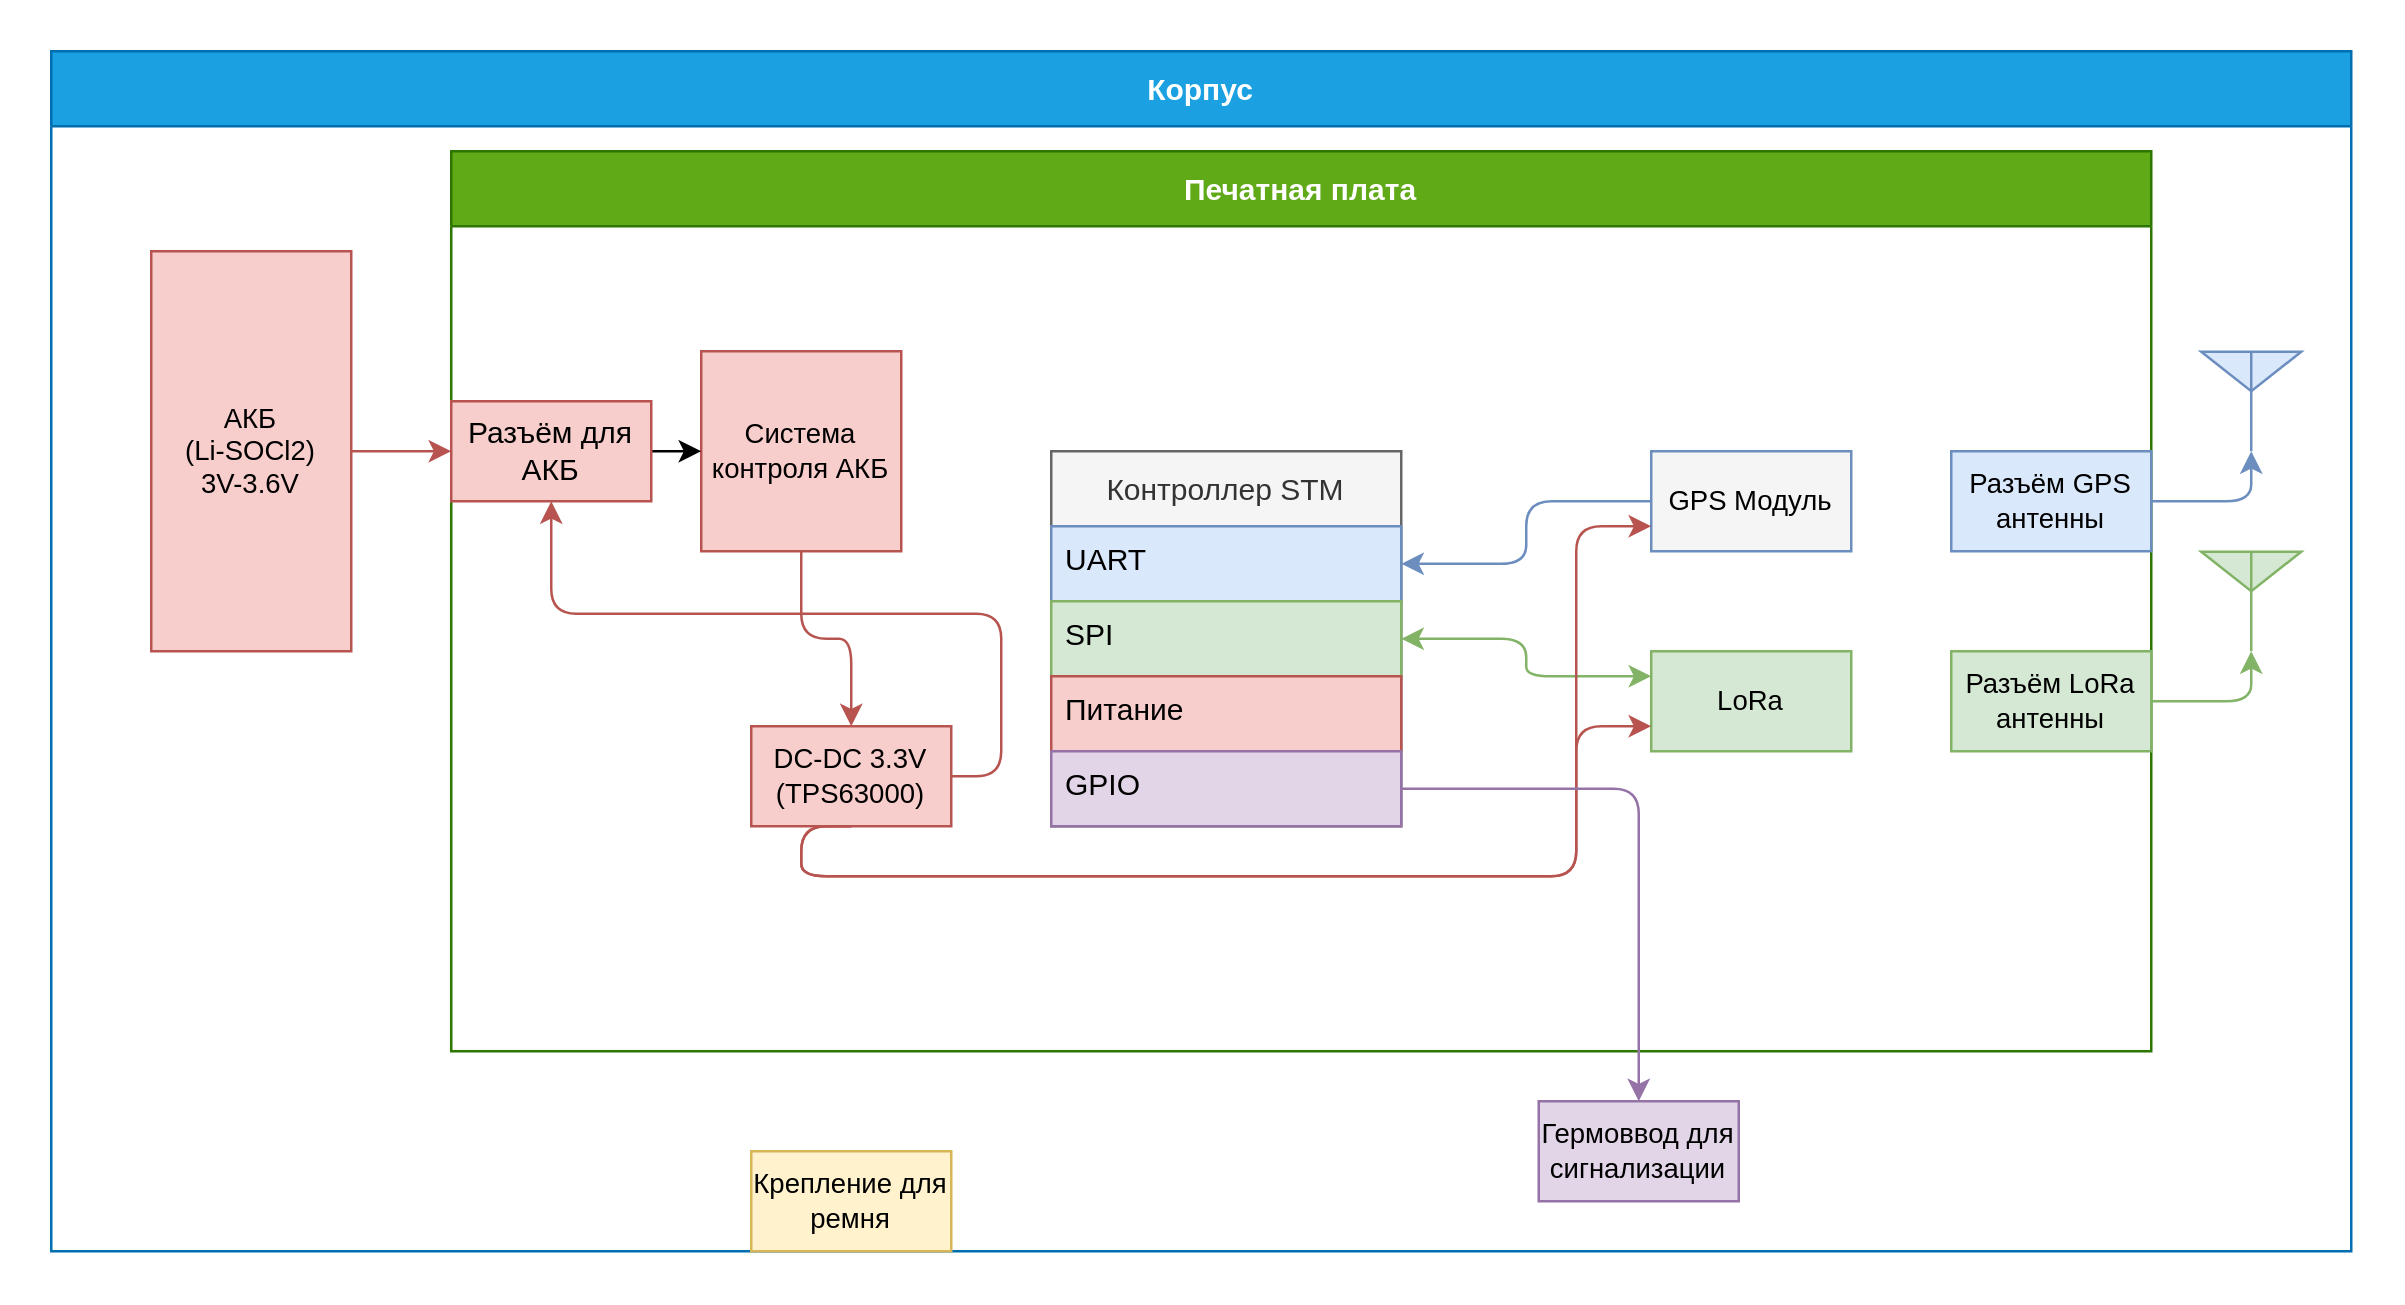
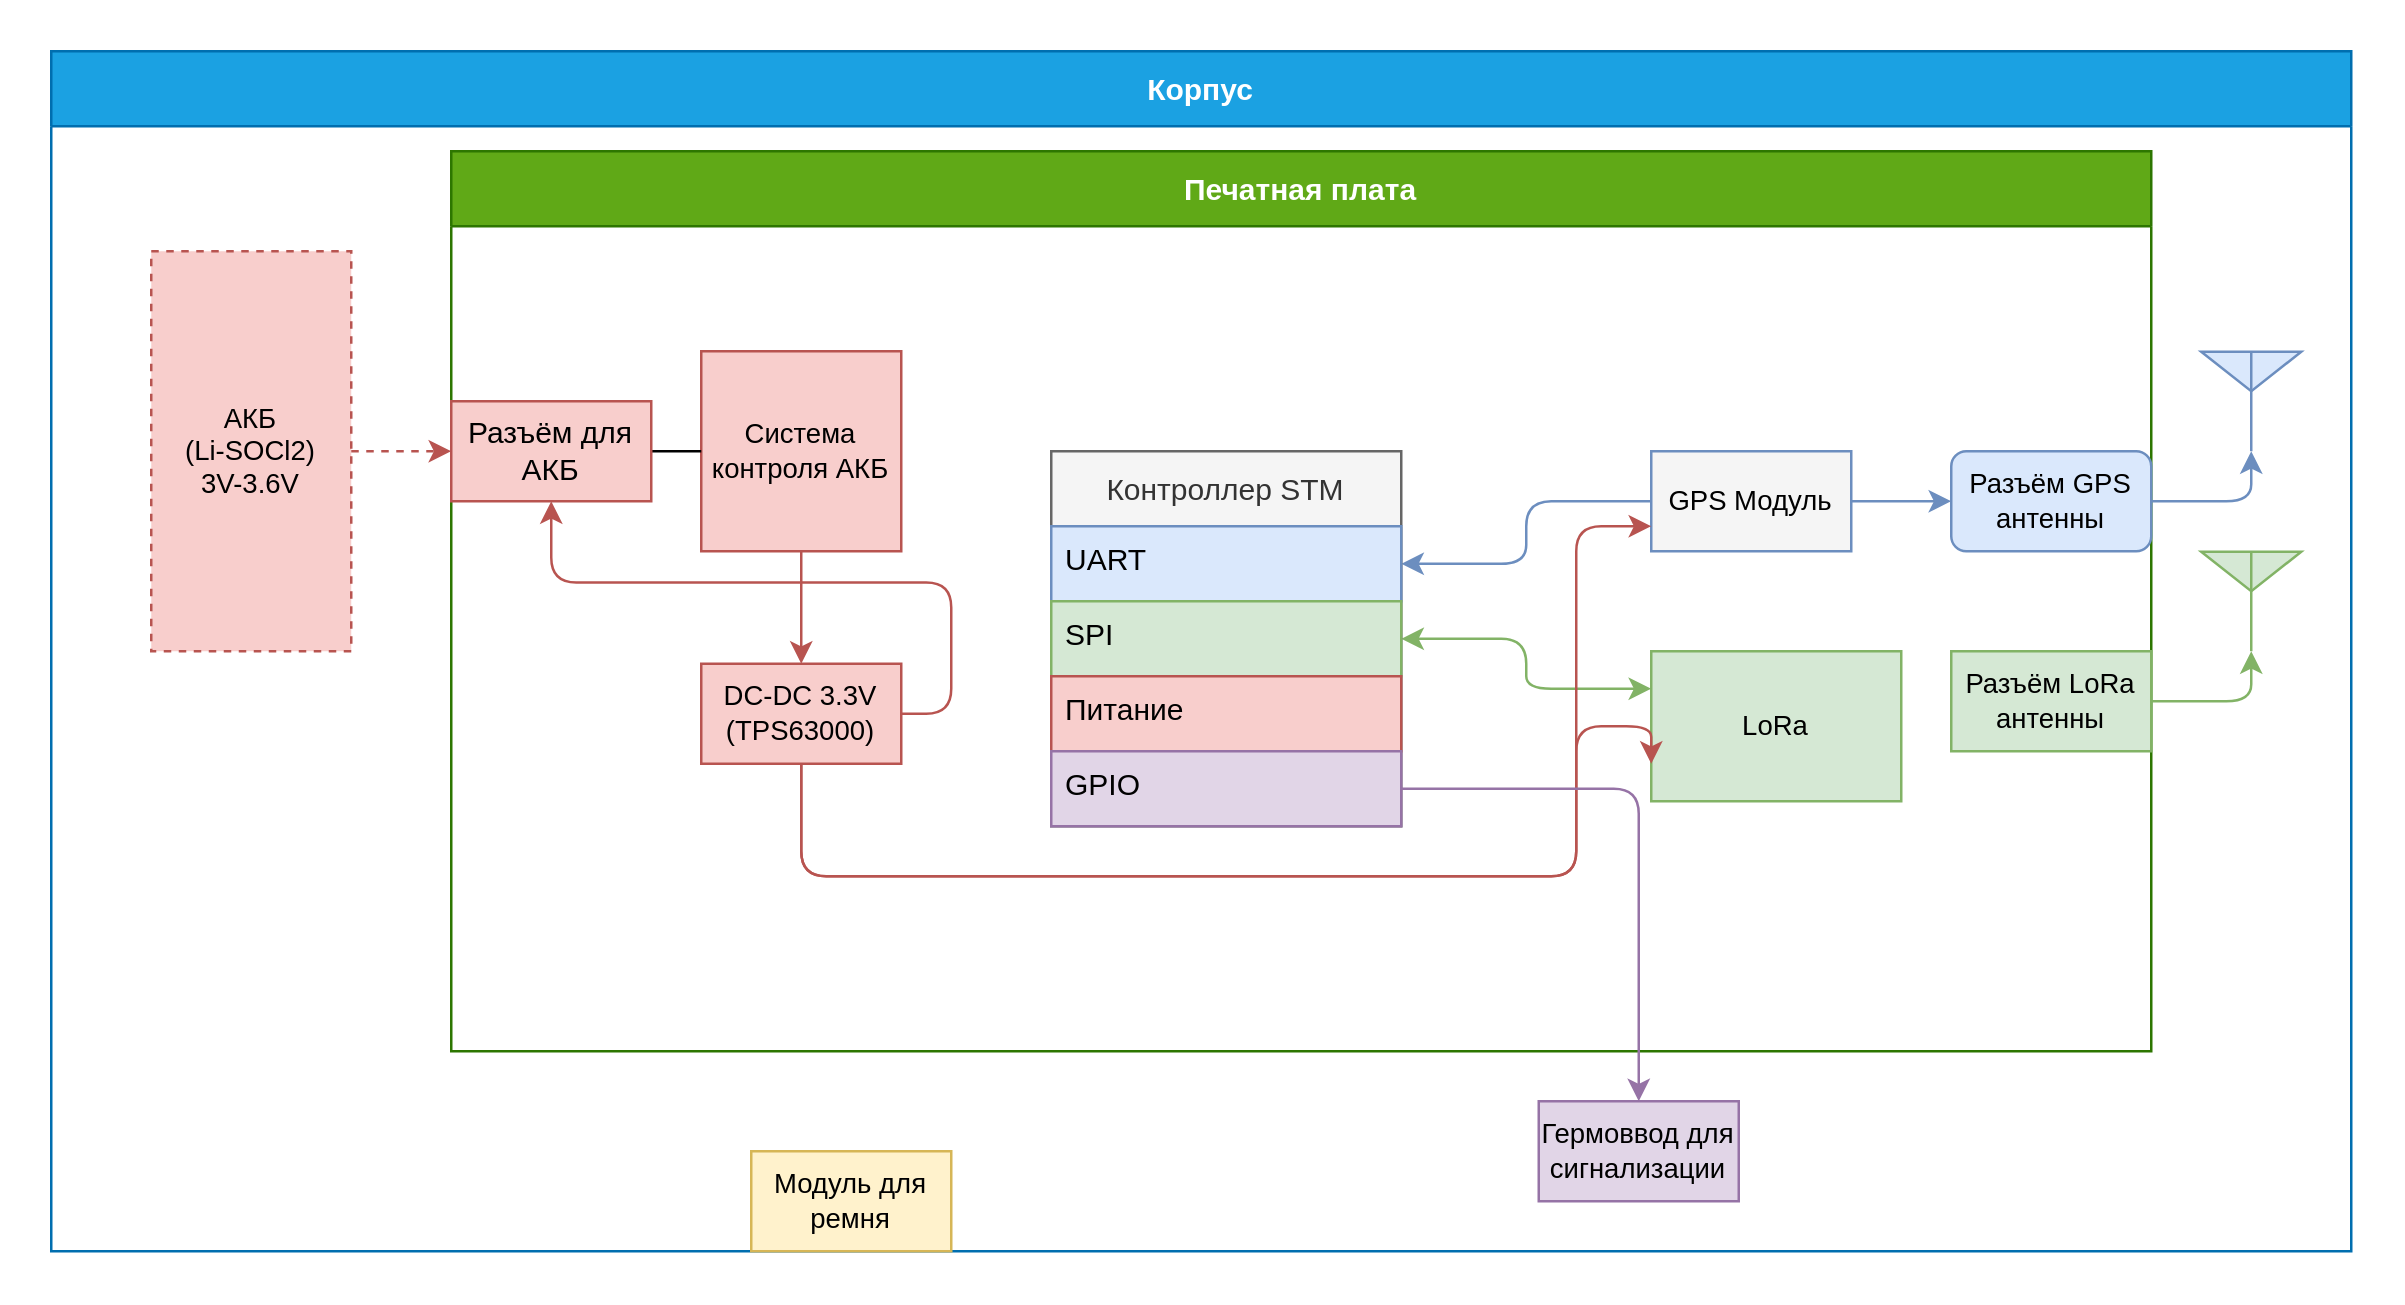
  <mxCell id="0" />
  <mxCell id="1" parent="0" />
  <mxCell id="2" value="Корпус" style="swimlane;startSize=30;fillColor=#1ba1e2;fontColor=#ffffff;strokeColor=#006EAF;" vertex="1" parent="1"><mxGeometry x="20" y="20" width="920" height="480" as="geometry" /></mxCell>
  <mxCell id="3" value="Печатная плата" style="swimlane;startSize=30;fillColor=#60a917;fontColor=#ffffff;strokeColor=#2D7600;" vertex="1" parent="2"><mxGeometry x="160" y="40" width="680" height="360" as="geometry" /></mxCell>
+ <mxCell id="4" style="edgeStyle=orthogonalEdgeStyle;rounded=1;orthogonalLoop=1;jettySize=auto;html=1;exitX=1;exitY=0.5;exitDx=0;exitDy=0;entryX=0;entryY=0.5;entryDx=0;entryDy=0;fillColor=#dae8fc;strokeColor=#6c8ebf;" edge="1" parent="3" source="5" target="22"><mxGeometry relative="1" as="geometry" /></mxCell>
  <mxCell id="5" value="&lt;font style=&quot;font-size: 11px&quot;&gt;GPS Модуль&lt;/font&gt;" style="rounded=0;whiteSpace=wrap;html=1;fontSize=11;fillColor=#f5f5f5;strokeColor=#6c8ebf;" parent="3" vertex="1"><mxGeometry x="480" y="120" width="80" height="40" as="geometry" /></mxCell>
- <mxCell id="6" value="&lt;font style=&quot;font-size: 11px&quot;&gt;LoRa&lt;br&gt;&lt;/font&gt;" style="rounded=0;whiteSpace=wrap;html=1;fontSize=11;fillColor=#d5e8d4;strokeColor=#82b366;" parent="3" vertex="1"><mxGeometry x="480" y="200" width="80" height="40" as="geometry" /></mxCell>
+ <mxCell id="6" value="&lt;font style=&quot;font-size: 11px&quot;&gt;LoRa&lt;br&gt;&lt;/font&gt;" style="rounded=0;whiteSpace=wrap;html=1;fontSize=11;fillColor=#d5e8d4;strokeColor=#82b366;" parent="3" vertex="1"><mxGeometry x="480" y="200" width="100" height="60" as="geometry" /></mxCell>
  <mxCell id="7" value="Система контроля АКБ" style="rounded=0;whiteSpace=wrap;html=1;fontSize=11;fillColor=#f8cecc;strokeColor=#b85450;" parent="3" vertex="1"><mxGeometry x="100" y="80" width="80" height="80" as="geometry" /></mxCell>
  <mxCell id="8" value="" style="endArrow=classic;html=1;exitX=0;exitY=0.5;exitDx=0;exitDy=0;entryX=1;entryY=0.5;entryDx=0;entryDy=0;edgeStyle=elbowEdgeStyle;fillColor=#dae8fc;strokeColor=#6c8ebf;" parent="3" source="5" target="16" edge="1"><mxGeometry width="50" height="50" relative="1" as="geometry"><mxPoint x="380" y="210" as="sourcePoint" /><mxPoint x="380" y="110" as="targetPoint" /></mxGeometry></mxCell>
  <mxCell id="9" value="" style="endArrow=classic;startArrow=classic;html=1;entryX=0;entryY=0.25;entryDx=0;entryDy=0;exitX=1;exitY=0.5;exitDx=0;exitDy=0;edgeStyle=elbowEdgeStyle;fillColor=#d5e8d4;strokeColor=#82b366;" parent="3" source="17" target="6" edge="1"><mxGeometry width="50" height="50" relative="1" as="geometry"><mxPoint x="380" y="190" as="sourcePoint" /><mxPoint x="400" y="150" as="targetPoint" /></mxGeometry></mxCell>
  <mxCell id="10" style="edgeStyle=orthogonalEdgeStyle;rounded=1;orthogonalLoop=1;jettySize=auto;html=1;exitX=1;exitY=0.5;exitDx=0;exitDy=0;fillColor=#f8cecc;strokeColor=#b85450;" edge="1" parent="3" source="13" target="21"><mxGeometry relative="1" as="geometry" /></mxCell>
  <mxCell id="11" style="edgeStyle=orthogonalEdgeStyle;rounded=1;orthogonalLoop=1;jettySize=auto;html=1;exitX=0.5;exitY=1;exitDx=0;exitDy=0;entryX=0;entryY=0.75;entryDx=0;entryDy=0;fillColor=#f8cecc;strokeColor=#b85450;" edge="1" parent="3" source="13" target="6"><mxGeometry relative="1" as="geometry"><Array as="points"><mxPoint x="140" y="290" /><mxPoint x="450" y="290" /><mxPoint x="450" y="230" /></Array></mxGeometry></mxCell>
  <mxCell id="12" style="edgeStyle=orthogonalEdgeStyle;rounded=1;orthogonalLoop=1;jettySize=auto;html=1;exitX=0.5;exitY=1;exitDx=0;exitDy=0;entryX=0;entryY=0.75;entryDx=0;entryDy=0;fillColor=#f8cecc;strokeColor=#b85450;" edge="1" parent="3" source="13" target="5"><mxGeometry relative="1" as="geometry"><Array as="points"><mxPoint x="140" y="290" /><mxPoint x="450" y="290" /><mxPoint x="450" y="150" /></Array></mxGeometry></mxCell>
- <mxCell id="13" value="DC-DC 3.3V&lt;br&gt;&lt;div&gt;&lt;span&gt;(TPS63000)&lt;/span&gt;&lt;/div&gt;" style="rounded=0;whiteSpace=wrap;html=1;fontSize=11;fillColor=#f8cecc;strokeColor=#b85450;" parent="3" vertex="1"><mxGeometry x="120" y="230" width="80" height="40" as="geometry" /></mxCell>
+ <mxCell id="13" value="DC-DC 3.3V&lt;br&gt;&lt;div&gt;&lt;span&gt;(TPS63000)&lt;/span&gt;&lt;/div&gt;" style="rounded=0;whiteSpace=wrap;html=1;fontSize=11;fillColor=#f8cecc;strokeColor=#b85450;" parent="3" vertex="1"><mxGeometry x="100" y="205" width="80" height="40" as="geometry" /></mxCell>
  <mxCell id="14" style="edgeStyle=orthogonalEdgeStyle;rounded=1;orthogonalLoop=1;jettySize=auto;html=1;exitX=0.5;exitY=1;exitDx=0;exitDy=0;entryX=0.5;entryY=0;entryDx=0;entryDy=0;fillColor=#f8cecc;strokeColor=#b85450;" parent="3" source="7" target="13" edge="1"><mxGeometry relative="1" as="geometry" /></mxCell>
  <mxCell id="15" value="Контроллер STM" style="swimlane;fontStyle=0;childLayout=stackLayout;horizontal=1;startSize=30;horizontalStack=0;resizeParent=1;resizeParentMax=0;resizeLast=0;collapsible=1;marginBottom=0;fillColor=#f5f5f5;strokeColor=#666666;fontColor=#333333;" parent="3" vertex="1"><mxGeometry x="240" y="120" width="140" height="150" as="geometry" /></mxCell>
  <mxCell id="16" value="UART" style="text;align=left;verticalAlign=top;spacingLeft=4;spacingRight=4;overflow=hidden;rotatable=0;points=[[0,0.5],[1,0.5]];portConstraint=eastwest;fillColor=#dae8fc;strokeColor=#6c8ebf;" parent="15" vertex="1"><mxGeometry y="30" width="140" height="30" as="geometry" /></mxCell>
  <mxCell id="17" value="SPI" style="text;strokeColor=#82b366;fillColor=#d5e8d4;align=left;verticalAlign=top;spacingLeft=4;spacingRight=4;overflow=hidden;rotatable=0;points=[[0,0.5],[1,0.5]];portConstraint=eastwest;" parent="15" vertex="1"><mxGeometry y="60" width="140" height="30" as="geometry" /></mxCell>
  <mxCell id="18" value="Питание" style="text;strokeColor=#b85450;fillColor=#f8cecc;align=left;verticalAlign=top;spacingLeft=4;spacingRight=4;overflow=hidden;rotatable=0;points=[[0,0.5],[1,0.5]];portConstraint=eastwest;" parent="15" vertex="1"><mxGeometry y="90" width="140" height="30" as="geometry" /></mxCell>
  <mxCell id="19" value="GPIO" style="text;strokeColor=#9673a6;fillColor=#e1d5e7;align=left;verticalAlign=top;spacingLeft=4;spacingRight=4;overflow=hidden;rotatable=0;points=[[0,0.5],[1,0.5]];portConstraint=eastwest;" vertex="1" parent="15"><mxGeometry y="120" width="140" height="30" as="geometry" /></mxCell>
- <mxCell id="20" style="edgeStyle=orthogonalEdgeStyle;rounded=1;orthogonalLoop=1;jettySize=auto;html=1;exitX=1;exitY=0.5;exitDx=0;exitDy=0;entryX=0;entryY=0.5;entryDx=0;entryDy=0;" edge="1" parent="3" source="21" target="7"><mxGeometry relative="1" as="geometry" /></mxCell>
+ <mxCell id="20" style="edgeStyle=orthogonalEdgeStyle;rounded=1;orthogonalLoop=1;jettySize=auto;html=1;exitX=1;exitY=0.5;exitDx=0;exitDy=0;entryX=0;entryY=0.5;entryDx=0;entryDy=0;endArrow=none;" edge="1" parent="3" source="21" target="7"><mxGeometry relative="1" as="geometry" /></mxCell>
  <mxCell id="21" value="Разъём для АКБ" style="rounded=0;whiteSpace=wrap;html=1;fillColor=#f8cecc;strokeColor=#b85450;" vertex="1" parent="3"><mxGeometry y="100" width="80" height="40" as="geometry" /></mxCell>
- <mxCell id="22" value="&lt;font style=&quot;font-size: 11px&quot;&gt;Разъём GPS антенны&lt;/font&gt;" style="rounded=0;whiteSpace=wrap;html=1;fontSize=11;fillColor=#dae8fc;strokeColor=#6c8ebf;" vertex="1" parent="3"><mxGeometry x="600" y="120" width="80" height="40" as="geometry" /></mxCell>
+ <mxCell id="22" value="&lt;font style=&quot;font-size: 11px&quot;&gt;Разъём GPS антенны&lt;/font&gt;" style="whiteSpace=wrap;html=1;fontSize=11;fillColor=#dae8fc;strokeColor=#6c8ebf;rounded=1;" vertex="1" parent="3"><mxGeometry x="600" y="120" width="80" height="40" as="geometry" /></mxCell>
  <mxCell id="23" value="&lt;font style=&quot;font-size: 11px&quot;&gt;Разъём LoRa антенны&lt;/font&gt;" style="rounded=0;whiteSpace=wrap;html=1;fontSize=11;fillColor=#d5e8d4;strokeColor=#82b366;" vertex="1" parent="3"><mxGeometry x="600" y="200" width="80" height="40" as="geometry" /></mxCell>
  <mxCell id="24" value="" style="verticalLabelPosition=bottom;shadow=0;dashed=0;align=center;html=1;verticalAlign=top;shape=mxgraph.electrical.radio.aerial_-_antenna_2;fontSize=11;fillColor=#d5e8d4;strokeColor=#82b366;" parent="2" vertex="1"><mxGeometry x="860" y="200" width="40" height="40" as="geometry" /></mxCell>
  <mxCell id="25" value="" style="verticalLabelPosition=bottom;shadow=0;dashed=0;align=center;html=1;verticalAlign=top;shape=mxgraph.electrical.radio.aerial_-_antenna_2;fontSize=11;fillColor=#dae8fc;strokeColor=#6c8ebf;" parent="2" vertex="1"><mxGeometry x="860" y="120" width="40" height="40" as="geometry" /></mxCell>
- <mxCell id="26" value="АКБ&lt;br&gt;(Li-SOCl2)&lt;br&gt;3V-3.6V" style="rounded=0;whiteSpace=wrap;html=1;fontSize=11;fillColor=#f8cecc;strokeColor=#b85450;" parent="2" vertex="1"><mxGeometry x="40" y="80" width="80" height="160" as="geometry" /></mxCell>
- <mxCell id="27" style="edgeStyle=orthogonalEdgeStyle;rounded=0;orthogonalLoop=1;jettySize=auto;html=1;exitX=1;exitY=0.5;exitDx=0;exitDy=0;entryX=0;entryY=0.5;entryDx=0;entryDy=0;startArrow=none;startFill=0;fontSize=11;fillColor=#f8cecc;strokeColor=#b85450;" parent="2" source="26" target="21" edge="1"><mxGeometry relative="1" as="geometry" /></mxCell>
+ <mxCell id="26" value="АКБ&lt;br&gt;(Li-SOCl2)&lt;br&gt;3V-3.6V" style="rounded=0;whiteSpace=wrap;html=1;fontSize=11;fillColor=#f8cecc;strokeColor=#b85450;dashed=1;" parent="2" vertex="1"><mxGeometry x="40" y="80" width="80" height="160" as="geometry" /></mxCell>
+ <mxCell id="27" style="edgeStyle=orthogonalEdgeStyle;rounded=0;orthogonalLoop=1;jettySize=auto;html=1;exitX=1;exitY=0.5;exitDx=0;exitDy=0;entryX=0;entryY=0.5;entryDx=0;entryDy=0;startArrow=none;startFill=0;fontSize=11;fillColor=#f8cecc;strokeColor=#b85450;dashed=1;" parent="2" source="26" target="21" edge="1"><mxGeometry relative="1" as="geometry" /></mxCell>
  <mxCell id="28" style="edgeStyle=orthogonalEdgeStyle;rounded=1;orthogonalLoop=1;jettySize=auto;html=1;exitX=1;exitY=0.5;exitDx=0;exitDy=0;entryX=0.5;entryY=1;entryDx=0;entryDy=0;entryPerimeter=0;fillColor=#dae8fc;strokeColor=#6c8ebf;" edge="1" parent="2" source="22" target="25"><mxGeometry relative="1" as="geometry" /></mxCell>
  <mxCell id="29" style="edgeStyle=orthogonalEdgeStyle;rounded=1;orthogonalLoop=1;jettySize=auto;html=1;exitX=1;exitY=0.5;exitDx=0;exitDy=0;entryX=0.5;entryY=1;entryDx=0;entryDy=0;entryPerimeter=0;fillColor=#d5e8d4;strokeColor=#82b366;" edge="1" parent="2" source="23" target="24"><mxGeometry relative="1" as="geometry" /></mxCell>
- <mxCell id="30" value="Крепление для ремня" style="rounded=0;whiteSpace=wrap;html=1;fontSize=11;fillColor=#fff2cc;strokeColor=#d6b656;" vertex="1" parent="2"><mxGeometry x="280" y="440" width="80" height="40" as="geometry" /></mxCell>
+ <mxCell id="30" value="Модуль для ремня" style="rounded=0;whiteSpace=wrap;html=1;fontSize=11;fillColor=#fff2cc;strokeColor=#d6b656;" vertex="1" parent="2"><mxGeometry x="280" y="440" width="80" height="40" as="geometry" /></mxCell>
  <mxCell id="31" value="Гермоввод для сигнализации" style="rounded=0;whiteSpace=wrap;html=1;fontSize=11;fillColor=#e1d5e7;strokeColor=#9673a6;" vertex="1" parent="2"><mxGeometry x="595" y="420" width="80" height="40" as="geometry" /></mxCell>
  <mxCell id="32" style="edgeStyle=orthogonalEdgeStyle;rounded=1;orthogonalLoop=1;jettySize=auto;html=1;entryX=0.5;entryY=0;entryDx=0;entryDy=0;fillColor=#e1d5e7;strokeColor=#9673a6;" edge="1" parent="2" source="19" target="31"><mxGeometry relative="1" as="geometry"><mxPoint x="550" y="440" as="targetPoint" /></mxGeometry></mxCell>
